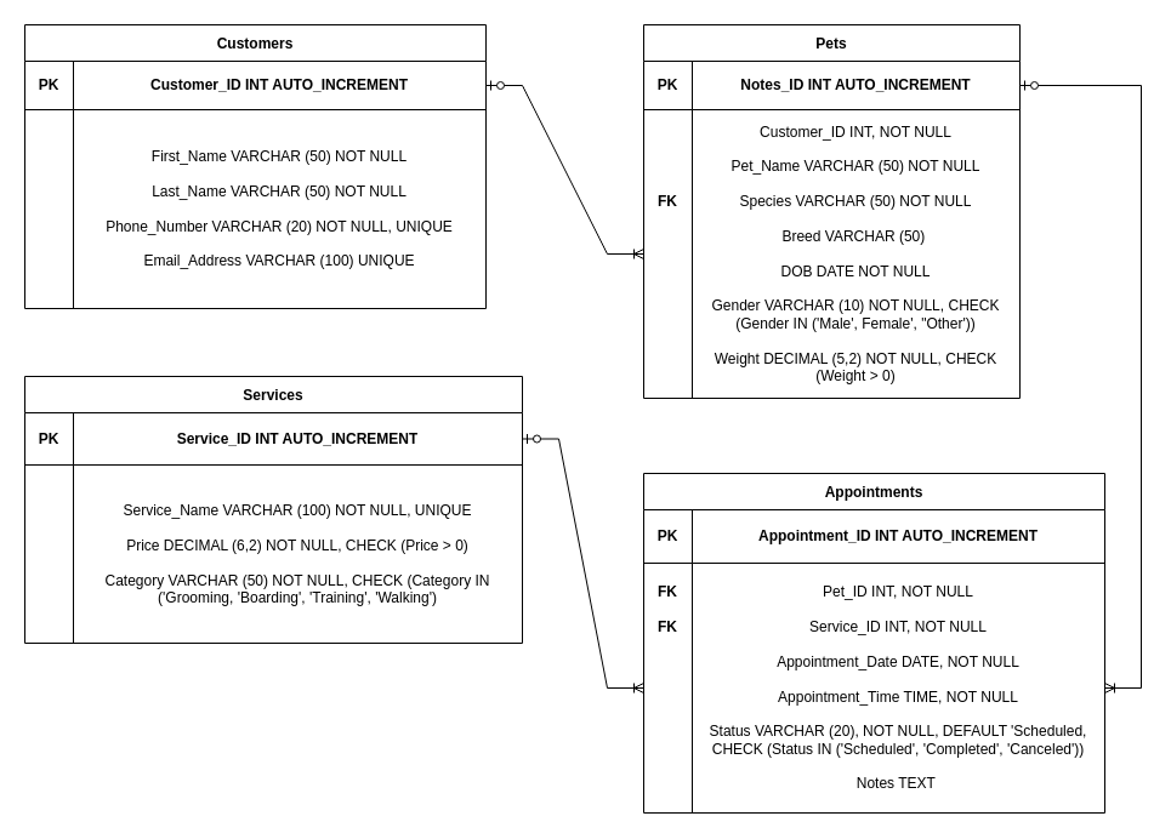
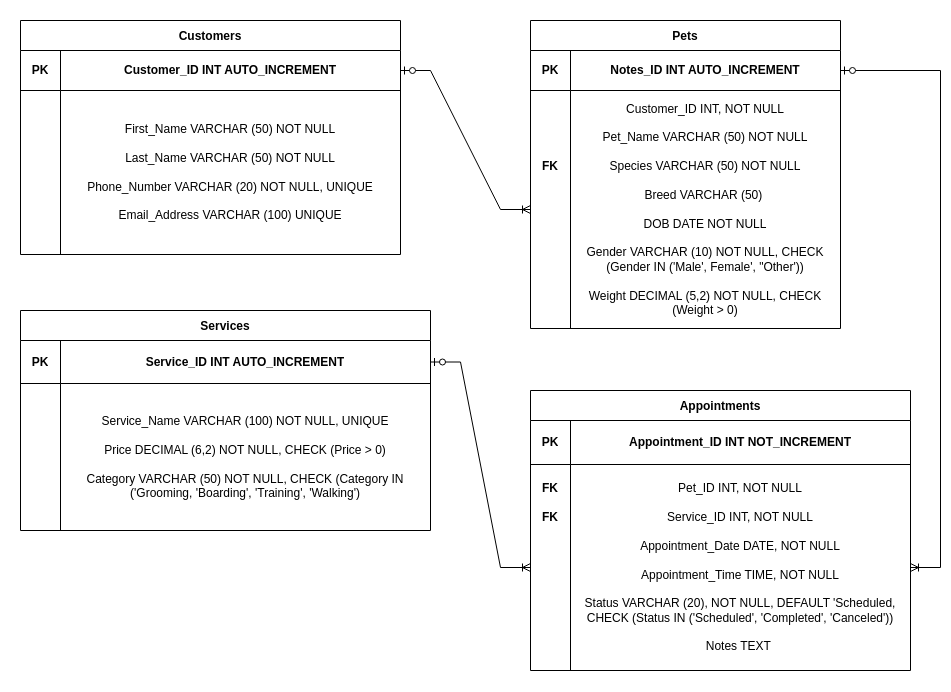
  <mxCell id="0" />
  <mxCell id="1" parent="0" />
  <mxCell id="2" value="Customers" style="shape=table;startSize=30;container=1;collapsible=0;childLayout=tableLayout;fontStyle=1" vertex="1" parent="1"><mxGeometry x="20" y="20" width="380" height="234" as="geometry" /></mxCell>
  <mxCell id="3" value="" style="shape=tableRow;horizontal=0;startSize=0;swimlaneHead=0;swimlaneBody=0;strokeColor=inherit;top=0;left=0;bottom=0;right=0;collapsible=0;dropTarget=0;fillColor=none;points=[[0,0.5],[1,0.5]];portConstraint=eastwest;" vertex="1" parent="2"><mxGeometry y="30" width="380" height="40" as="geometry" /></mxCell>
  <mxCell id="4" value="&lt;b&gt;PK&lt;/b&gt;" style="shape=partialRectangle;html=1;whiteSpace=wrap;connectable=0;strokeColor=inherit;overflow=hidden;fillColor=none;top=0;left=0;bottom=0;right=0;pointerEvents=1;" vertex="1" parent="3"><mxGeometry width="40" height="40" as="geometry"><mxRectangle width="40" height="40" as="alternateBounds" /></mxGeometry></mxCell>
  <mxCell id="5" value="&lt;b&gt;Customer_ID INT AUTO_INCREMENT&lt;/b&gt;" style="shape=partialRectangle;html=1;whiteSpace=wrap;connectable=0;strokeColor=inherit;overflow=hidden;fillColor=none;top=0;left=0;bottom=0;right=0;pointerEvents=1;" vertex="1" parent="3"><mxGeometry x="40" width="340" height="40" as="geometry"><mxRectangle width="340" height="40" as="alternateBounds" /></mxGeometry></mxCell>
  <mxCell id="6" value="" style="shape=tableRow;horizontal=0;startSize=0;swimlaneHead=0;swimlaneBody=0;strokeColor=inherit;top=0;left=0;bottom=0;right=0;collapsible=0;dropTarget=0;fillColor=none;points=[[0,0.5],[1,0.5]];portConstraint=eastwest;" vertex="1" parent="2"><mxGeometry y="70" width="380" height="164" as="geometry" /></mxCell>
  <mxCell id="7" value="" style="shape=partialRectangle;html=1;whiteSpace=wrap;connectable=0;strokeColor=inherit;overflow=hidden;fillColor=none;top=0;left=0;bottom=0;right=0;pointerEvents=1;" vertex="1" parent="6"><mxGeometry width="40" height="164" as="geometry"><mxRectangle width="40" height="164" as="alternateBounds" /></mxGeometry></mxCell>
  <mxCell id="8" value="First_Name VARCHAR (50) NOT NULL&lt;div&gt;&lt;br&gt;&lt;/div&gt;&lt;div&gt;Last_Name VARCHAR (50) NOT NULL&lt;br&gt;&lt;/div&gt;&lt;div&gt;&lt;br&gt;&lt;/div&gt;&lt;div&gt;Phone_Number VARCHAR (20) NOT NULL, UNIQUE&lt;br&gt;&lt;/div&gt;&lt;div&gt;&lt;br&gt;&lt;/div&gt;&lt;div&gt;&lt;div&gt;Email_Address VARCHAR (100) UNIQUE&lt;/div&gt;&lt;/div&gt;" style="shape=partialRectangle;html=1;whiteSpace=wrap;connectable=0;strokeColor=inherit;overflow=hidden;fillColor=none;top=0;left=0;bottom=0;right=0;pointerEvents=1;" vertex="1" parent="6"><mxGeometry x="40" width="340" height="164" as="geometry"><mxRectangle width="340" height="164" as="alternateBounds" /></mxGeometry></mxCell>
  <mxCell id="9" value="Pets" style="shape=table;startSize=30;container=1;collapsible=0;childLayout=tableLayout;fontStyle=1" vertex="1" parent="1"><mxGeometry x="530" y="20" width="310" height="308" as="geometry" /></mxCell>
  <mxCell id="10" value="" style="shape=tableRow;horizontal=0;startSize=0;swimlaneHead=0;swimlaneBody=0;strokeColor=inherit;top=0;left=0;bottom=0;right=0;collapsible=0;dropTarget=0;fillColor=none;points=[[0,0.5],[1,0.5]];portConstraint=eastwest;" vertex="1" parent="9"><mxGeometry y="30" width="310" height="40" as="geometry" /></mxCell>
  <mxCell id="11" value="&lt;b&gt;PK&lt;/b&gt;" style="shape=partialRectangle;html=1;whiteSpace=wrap;connectable=0;strokeColor=inherit;overflow=hidden;fillColor=none;top=0;left=0;bottom=0;right=0;pointerEvents=1;" vertex="1" parent="10"><mxGeometry width="40" height="40" as="geometry"><mxRectangle width="40" height="40" as="alternateBounds" /></mxGeometry></mxCell>
  <mxCell id="12" value="&lt;b&gt;Notes_ID INT AUTO_INCREMENT&lt;/b&gt;" style="shape=partialRectangle;html=1;whiteSpace=wrap;connectable=0;strokeColor=inherit;overflow=hidden;fillColor=none;top=0;left=0;bottom=0;right=0;pointerEvents=1;" vertex="1" parent="10"><mxGeometry x="40" width="270" height="40" as="geometry"><mxRectangle width="270" height="40" as="alternateBounds" /></mxGeometry></mxCell>
  <mxCell id="13" value="" style="shape=tableRow;horizontal=0;startSize=0;swimlaneHead=0;swimlaneBody=0;strokeColor=inherit;top=0;left=0;bottom=0;right=0;collapsible=0;dropTarget=0;fillColor=none;points=[[0,0.5],[1,0.5]];portConstraint=eastwest;" vertex="1" parent="9"><mxGeometry y="70" width="310" height="238" as="geometry" /></mxCell>
  <mxCell id="14" value="&lt;b&gt;FK&lt;/b&gt;&lt;div&gt;&lt;b&gt;&lt;br&gt;&lt;/b&gt;&lt;/div&gt;&lt;div&gt;&lt;b&gt;&lt;br&gt;&lt;/b&gt;&lt;/div&gt;&lt;div&gt;&lt;b&gt;&lt;br&gt;&lt;/b&gt;&lt;/div&gt;&lt;div&gt;&lt;b&gt;&lt;br&gt;&lt;/b&gt;&lt;/div&gt;&lt;div&gt;&lt;b&gt;&lt;br&gt;&lt;/b&gt;&lt;/div&gt;&lt;div&gt;&lt;b&gt;&lt;br&gt;&lt;/b&gt;&lt;/div&gt;" style="shape=partialRectangle;html=1;whiteSpace=wrap;connectable=0;strokeColor=inherit;overflow=hidden;fillColor=none;top=0;left=0;bottom=0;right=0;pointerEvents=1;" vertex="1" parent="13"><mxGeometry width="40" height="238" as="geometry"><mxRectangle width="40" height="238" as="alternateBounds" /></mxGeometry></mxCell>
  <mxCell id="15" value="Customer_ID&amp;nbsp;INT, NOT NULL&lt;div&gt;&lt;br&gt;&lt;/div&gt;&lt;div&gt;Pet_Name VARCHAR (50) NOT NULL&lt;/div&gt;&lt;div&gt;&lt;br&gt;&lt;/div&gt;&lt;div&gt;Species VARCHAR (50) NOT NULL&lt;br&gt;&lt;/div&gt;&lt;div&gt;&lt;br&gt;&lt;/div&gt;&lt;div&gt;Breed VARCHAR (50)&amp;nbsp;&lt;br&gt;&lt;/div&gt;&lt;div&gt;&lt;br&gt;&lt;/div&gt;&lt;div&gt;DOB DATE NOT NULL&lt;/div&gt;&lt;div&gt;&lt;br&gt;&lt;/div&gt;&lt;div&gt;Gender VARCHAR (10) NOT NULL, CHECK (Gender IN ('Male', Female', &quot;Other'))&lt;/div&gt;&lt;div&gt;&lt;br&gt;&lt;/div&gt;&lt;div&gt;Weight DECIMAL (5,2) NOT NULL, CHECK (Weight &amp;gt; 0)&lt;/div&gt;" style="shape=partialRectangle;html=1;whiteSpace=wrap;connectable=0;strokeColor=inherit;overflow=hidden;fillColor=none;top=0;left=0;bottom=0;right=0;pointerEvents=1;" vertex="1" parent="13"><mxGeometry x="40" width="270" height="238" as="geometry"><mxRectangle width="270" height="238" as="alternateBounds" /></mxGeometry></mxCell>
  <mxCell id="16" value="Services" style="shape=table;startSize=30;container=1;collapsible=0;childLayout=tableLayout;fontStyle=1" vertex="1" parent="1"><mxGeometry x="20" y="310" width="410" height="220" as="geometry" /></mxCell>
  <mxCell id="17" value="" style="shape=tableRow;horizontal=0;startSize=0;swimlaneHead=0;swimlaneBody=0;strokeColor=inherit;top=0;left=0;bottom=0;right=0;collapsible=0;dropTarget=0;fillColor=none;points=[[0,0.5],[1,0.5]];portConstraint=eastwest;" vertex="1" parent="16"><mxGeometry y="30" width="410" height="43" as="geometry" /></mxCell>
  <mxCell id="18" value="&lt;b&gt;PK&lt;/b&gt;" style="shape=partialRectangle;html=1;whiteSpace=wrap;connectable=0;strokeColor=inherit;overflow=hidden;fillColor=none;top=0;left=0;bottom=0;right=0;pointerEvents=1;" vertex="1" parent="17"><mxGeometry width="40" height="43" as="geometry"><mxRectangle width="40" height="43" as="alternateBounds" /></mxGeometry></mxCell>
  <mxCell id="19" value="&lt;b&gt;Service_ID INT AUTO_INCREMENT&lt;/b&gt;" style="shape=partialRectangle;html=1;whiteSpace=wrap;connectable=0;strokeColor=inherit;overflow=hidden;fillColor=none;top=0;left=0;bottom=0;right=0;pointerEvents=1;" vertex="1" parent="17"><mxGeometry x="40" width="370" height="43" as="geometry"><mxRectangle width="370" height="43" as="alternateBounds" /></mxGeometry></mxCell>
  <mxCell id="20" value="" style="shape=tableRow;horizontal=0;startSize=0;swimlaneHead=0;swimlaneBody=0;strokeColor=inherit;top=0;left=0;bottom=0;right=0;collapsible=0;dropTarget=0;fillColor=none;points=[[0,0.5],[1,0.5]];portConstraint=eastwest;" vertex="1" parent="16"><mxGeometry y="73" width="410" height="147" as="geometry" /></mxCell>
  <mxCell id="21" value="" style="shape=partialRectangle;html=1;whiteSpace=wrap;connectable=0;strokeColor=inherit;overflow=hidden;fillColor=none;top=0;left=0;bottom=0;right=0;pointerEvents=1;" vertex="1" parent="20"><mxGeometry width="40" height="147" as="geometry"><mxRectangle width="40" height="147" as="alternateBounds" /></mxGeometry></mxCell>
  <mxCell id="22" value="Service_Name VARCHAR (100) NOT NULL, UNIQUE&lt;div&gt;&lt;br&gt;&lt;/div&gt;&lt;div&gt;Price DECIMAL (6,2) NOT NULL, CHECK (Price &amp;gt; 0)&lt;/div&gt;&lt;div&gt;&lt;br&gt;&lt;/div&gt;&lt;div&gt;Category VARCHAR (50) NOT NULL, CHECK (Category IN ('Grooming, 'Boarding', 'Training', 'Walking')&lt;/div&gt;" style="shape=partialRectangle;html=1;whiteSpace=wrap;connectable=0;strokeColor=inherit;overflow=hidden;fillColor=none;top=0;left=0;bottom=0;right=0;pointerEvents=1;" vertex="1" parent="20"><mxGeometry x="40" width="370" height="147" as="geometry"><mxRectangle width="370" height="147" as="alternateBounds" /></mxGeometry></mxCell>
  <mxCell id="23" value="Appointments" style="shape=table;startSize=30;container=1;collapsible=0;childLayout=tableLayout;fontStyle=1" vertex="1" parent="1"><mxGeometry x="530" y="390" width="380" height="280" as="geometry" /></mxCell>
  <mxCell id="24" value="" style="shape=tableRow;horizontal=0;startSize=0;swimlaneHead=0;swimlaneBody=0;strokeColor=inherit;top=0;left=0;bottom=0;right=0;collapsible=0;dropTarget=0;fillColor=none;points=[[0,0.5],[1,0.5]];portConstraint=eastwest;" vertex="1" parent="23"><mxGeometry y="30" width="380" height="44" as="geometry" /></mxCell>
  <mxCell id="25" value="&lt;b&gt;PK&lt;/b&gt;" style="shape=partialRectangle;html=1;whiteSpace=wrap;connectable=0;strokeColor=inherit;overflow=hidden;fillColor=none;top=0;left=0;bottom=0;right=0;pointerEvents=1;" vertex="1" parent="24"><mxGeometry width="40" height="44" as="geometry"><mxRectangle width="40" height="44" as="alternateBounds" /></mxGeometry></mxCell>
- <mxCell id="26" value="&lt;b&gt;Appointment_ID INT AUTO_INCREMENT&lt;/b&gt;" style="shape=partialRectangle;html=1;whiteSpace=wrap;connectable=0;strokeColor=inherit;overflow=hidden;fillColor=none;top=0;left=0;bottom=0;right=0;pointerEvents=1;" vertex="1" parent="24"><mxGeometry x="40" width="340" height="44" as="geometry"><mxRectangle width="340" height="44" as="alternateBounds" /></mxGeometry></mxCell>
+ <mxCell id="26" value="&lt;b&gt;Appointment_ID INT NOT_INCREMENT&lt;/b&gt;" style="shape=partialRectangle;html=1;whiteSpace=wrap;connectable=0;strokeColor=inherit;overflow=hidden;fillColor=none;top=0;left=0;bottom=0;right=0;pointerEvents=1;" vertex="1" parent="24"><mxGeometry x="40" width="340" height="44" as="geometry"><mxRectangle width="340" height="44" as="alternateBounds" /></mxGeometry></mxCell>
  <mxCell id="27" value="" style="shape=tableRow;horizontal=0;startSize=0;swimlaneHead=0;swimlaneBody=0;strokeColor=inherit;top=0;left=0;bottom=0;right=0;collapsible=0;dropTarget=0;fillColor=none;points=[[0,0.5],[1,0.5]];portConstraint=eastwest;" vertex="1" parent="23"><mxGeometry y="74" width="380" height="206" as="geometry" /></mxCell>
  <mxCell id="28" value="&lt;div&gt;&lt;b style=&quot;background-color: initial;&quot;&gt;FK&lt;/b&gt;&lt;br&gt;&lt;/div&gt;&lt;div&gt;&lt;b&gt;&lt;br&gt;&lt;/b&gt;&lt;/div&gt;&lt;div&gt;&lt;b&gt;FK&lt;/b&gt;&lt;/div&gt;&lt;div&gt;&lt;b&gt;&lt;br&gt;&lt;/b&gt;&lt;/div&gt;&lt;div&gt;&lt;b&gt;&lt;br&gt;&lt;/b&gt;&lt;/div&gt;&lt;div&gt;&lt;b&gt;&lt;br&gt;&lt;/b&gt;&lt;/div&gt;&lt;div&gt;&lt;b&gt;&lt;br&gt;&lt;/b&gt;&lt;/div&gt;&lt;div&gt;&lt;b&gt;&lt;br&gt;&lt;/b&gt;&lt;/div&gt;&lt;div&gt;&lt;b&gt;&lt;br&gt;&lt;/b&gt;&lt;/div&gt;&lt;div&gt;&lt;b&gt;&lt;br&gt;&lt;/b&gt;&lt;/div&gt;&lt;div&gt;&lt;b&gt;&lt;br&gt;&lt;/b&gt;&lt;/div&gt;&lt;div&gt;&lt;b&gt;&lt;br&gt;&lt;/b&gt;&lt;/div&gt;" style="shape=partialRectangle;html=1;whiteSpace=wrap;connectable=0;strokeColor=inherit;overflow=hidden;fillColor=none;top=0;left=0;bottom=0;right=0;pointerEvents=1;" vertex="1" parent="27"><mxGeometry width="40" height="206" as="geometry"><mxRectangle width="40" height="206" as="alternateBounds" /></mxGeometry></mxCell>
  <mxCell id="29" value="&lt;div&gt;Pet_ID INT, NOT NULL&lt;/div&gt;&lt;div&gt;&lt;span style=&quot;background-color: initial;&quot;&gt;&lt;br&gt;&lt;/span&gt;&lt;/div&gt;&lt;div&gt;&lt;span style=&quot;background-color: initial;&quot;&gt;Service_ID INT, NOT NULL&lt;/span&gt;&lt;br&gt;&lt;/div&gt;&lt;div&gt;&lt;span style=&quot;background-color: initial;&quot;&gt;&lt;br&gt;&lt;/span&gt;&lt;/div&gt;&lt;div&gt;Appointment_Date DATE, NOT NULL&lt;/div&gt;&lt;div&gt;&lt;br&gt;&lt;/div&gt;&lt;div&gt;Appointment_Time TIME, NOT NULL&lt;/div&gt;&lt;div&gt;&lt;br&gt;&lt;/div&gt;&lt;div&gt;Status VARCHAR (20), NOT NULL, DEFAULT 'Scheduled, CHECK (Status IN ('Scheduled', 'Completed', 'Canceled'))&lt;/div&gt;&lt;div&gt;&lt;br&gt;&lt;/div&gt;&lt;div&gt;Notes TEXT&amp;nbsp;&lt;/div&gt;" style="shape=partialRectangle;html=1;whiteSpace=wrap;connectable=0;strokeColor=inherit;overflow=hidden;fillColor=none;top=0;left=0;bottom=0;right=0;pointerEvents=1;" vertex="1" parent="27"><mxGeometry x="40" width="340" height="206" as="geometry"><mxRectangle width="340" height="206" as="alternateBounds" /></mxGeometry></mxCell>
  <mxCell id="30" value="" style="edgeStyle=entityRelationEdgeStyle;fontSize=12;html=1;endArrow=ERoneToMany;startArrow=ERzeroToOne;rounded=0;exitX=1;exitY=0.5;exitDx=0;exitDy=0;" edge="1" parent="1" source="10" target="27"><mxGeometry width="100" height="100" relative="1" as="geometry"><mxPoint x="870" y="340" as="sourcePoint" /><mxPoint x="570" y="360" as="targetPoint" /></mxGeometry></mxCell>
  <mxCell id="31" value="" style="edgeStyle=entityRelationEdgeStyle;fontSize=12;html=1;endArrow=ERoneToMany;startArrow=ERzeroToOne;rounded=0;exitX=1;exitY=0.5;exitDx=0;exitDy=0;entryX=0;entryY=0.5;entryDx=0;entryDy=0;" edge="1" parent="1" source="3" target="13"><mxGeometry width="100" height="100" relative="1" as="geometry"><mxPoint x="490" y="220" as="sourcePoint" /><mxPoint x="590" y="120" as="targetPoint" /></mxGeometry></mxCell>
  <mxCell id="32" value="" style="edgeStyle=entityRelationEdgeStyle;fontSize=12;html=1;endArrow=ERoneToMany;startArrow=ERzeroToOne;rounded=0;exitX=1;exitY=0.5;exitDx=0;exitDy=0;" edge="1" parent="1" source="17" target="27"><mxGeometry width="100" height="100" relative="1" as="geometry"><mxPoint x="490" y="510" as="sourcePoint" /><mxPoint x="590" y="410" as="targetPoint" /></mxGeometry></mxCell>
